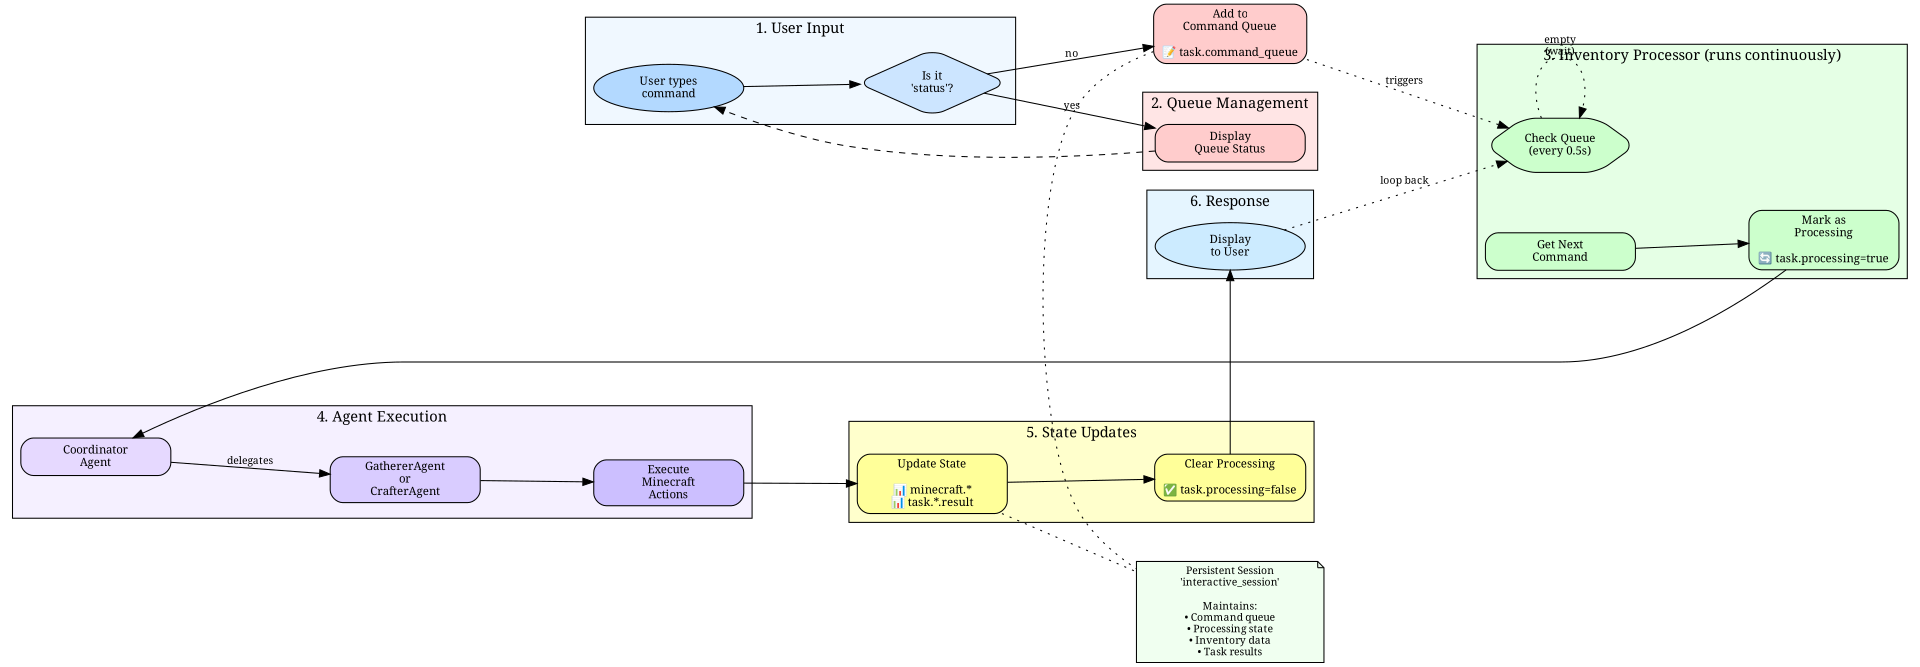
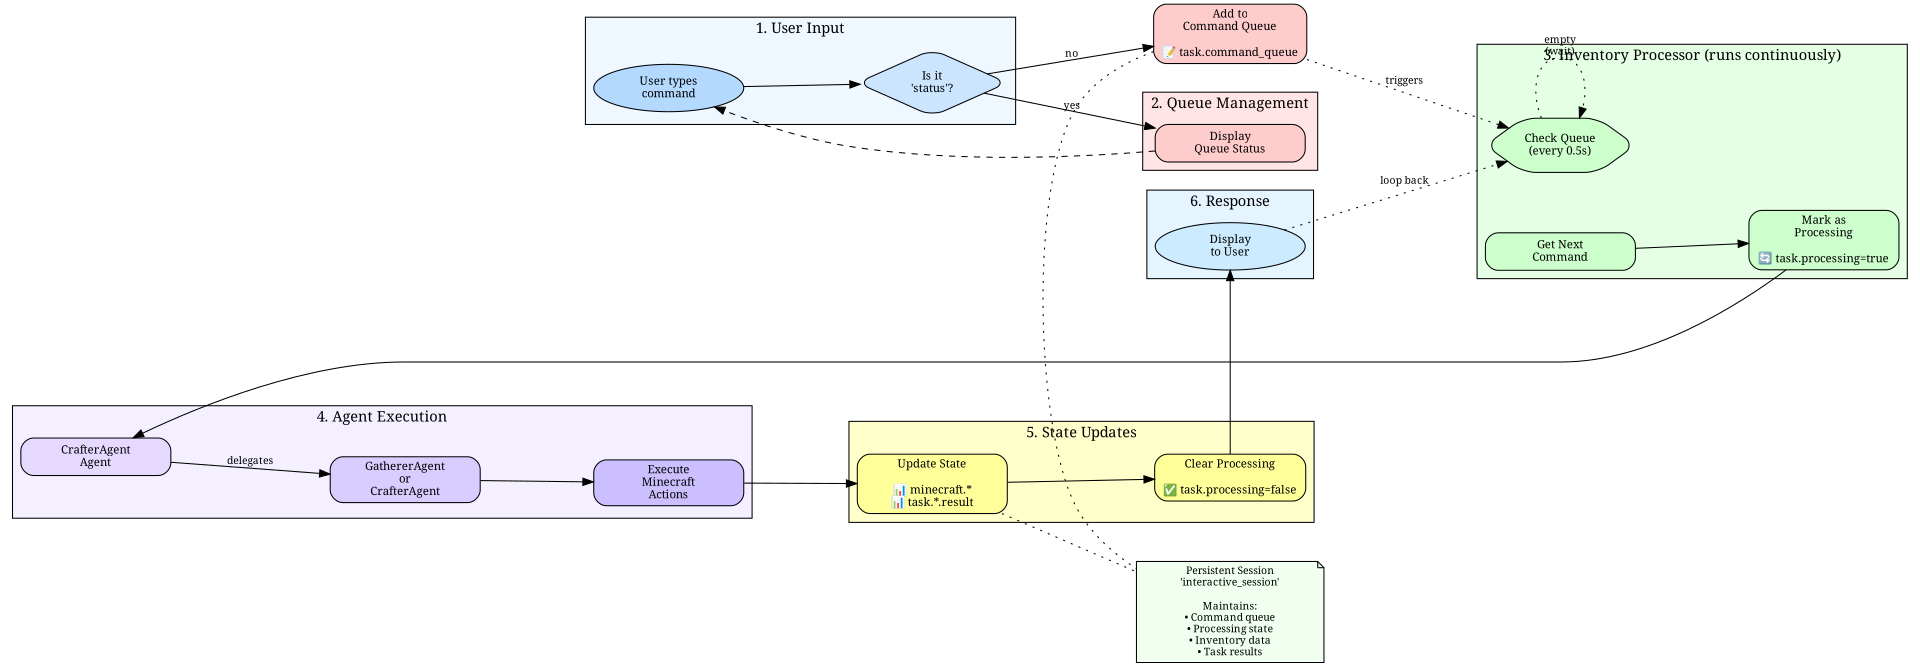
  digraph {
    compound=true
    fontname="Noto Serif"
    fontsize=14
    nodesep=0.8
    rankdir=LR
    ranksep=1.5
    node [fillcolor="#ccffcc" fontname="Noto Serif" fontsize=11 shape=box style="rounded,filled"]
    edge [fontname="Noto Serif" fontsize=10]
    n1 [fillcolor="#ffcccc" label="Add to\nCommand Queue\n\n📝 task.command_queue" width=2]
    n2 [fillcolor="#f0fff0" fontsize=10 label="Persistent Session\n'interactive_session'\n\nMaintains:\n• Command queue\n• Processing state\n• Inventory data\n• Task results" shape=note style=filled width=2.5]
    n3 [fillcolor="#b3d9ff" label="User types\ncommand" shape=ellipse width=2]
    n4 [fillcolor="#cce5ff" label="Is it\n'status'?" shape=diamond width=2]
    n5 [fillcolor="#ffcccc" label="Display\nQueue Status" width=2]
    n6 [label="Check Queue\n(every 0.5s)" shape=hexagon width=2]
    n7 [label="Get Next\nCommand" width=2]
    n8 [label="Mark as\nProcessing\n\n🔄 task.processing=true" width=2]
-   n9 [fillcolor="#e6d9ff" label="Coordinator\nAgent" width=2]
+   n9 [fillcolor="#e6d9ff" label="CrafterAgent\nAgent" width=2]
    n10 [fillcolor="#d9ccff" label="GathererAgent\nor\nCrafterAgent" width=2]
    n11 [fillcolor="#ccbfff" label="Execute\nMinecraft\nActions" width=2]
    n12 [fillcolor="#ffff99" label="Update State\n\n📊 minecraft.*\n📊 task.*.result" width=2]
    n13 [fillcolor="#ffff99" label="Clear Processing\n\n✅ task.processing=false" width=2]
    n14 [fillcolor="#ccebff" label="Display\nto User" shape=ellipse width=2]
    subgraph sub_1 {
      rank=same
      n1
      n2
    }
    subgraph cluster_2 {
      fillcolor="#f0f8ff"
      label="1. User Input"
      style=filled
      n3
      n4
    }
    subgraph cluster_3 {
      fillcolor="#ffe5e5"
      label="2. Queue Management"
      style=filled
      n5
    }
    subgraph cluster_4 {
      fillcolor="#e5ffe5"
      label="3. Inventory Processor (runs continuously)"
      style=filled
      n6
      n7
      n8
    }
    subgraph cluster_5 {
      fillcolor="#f5f0ff"
      label="4. Agent Execution"
      style=filled
      n9
      n10
      n11
    }
    subgraph cluster_6 {
      fillcolor="#ffffcc"
      label="5. State Updates"
      style=filled
      n12
      n13
    }
    subgraph cluster_7 {
      fillcolor="#e5f5ff"
      label="6. Response"
      style=filled
      n14
    }
    n1 -> n2 [dir=none style=dotted]
    n1 -> n6 [label=triggers style=dotted]
    n3 -> n4
    n4 -> n1 [label=no]
    n4 -> n5 [label=yes]
    n5 -> n3 [style=dashed]
    n6 -> n6 [label="empty\n(wait)" style=dotted]
    n7 -> n8
    n8 -> n9
    n9 -> n10 [label=delegates]
    n10 -> n11
    n11 -> n12
    n12 -> n2 [dir=none style=dotted]
    n12 -> n13
    n13 -> n14
    n14 -> n6 [label="loop back" style=dotted]
  }
